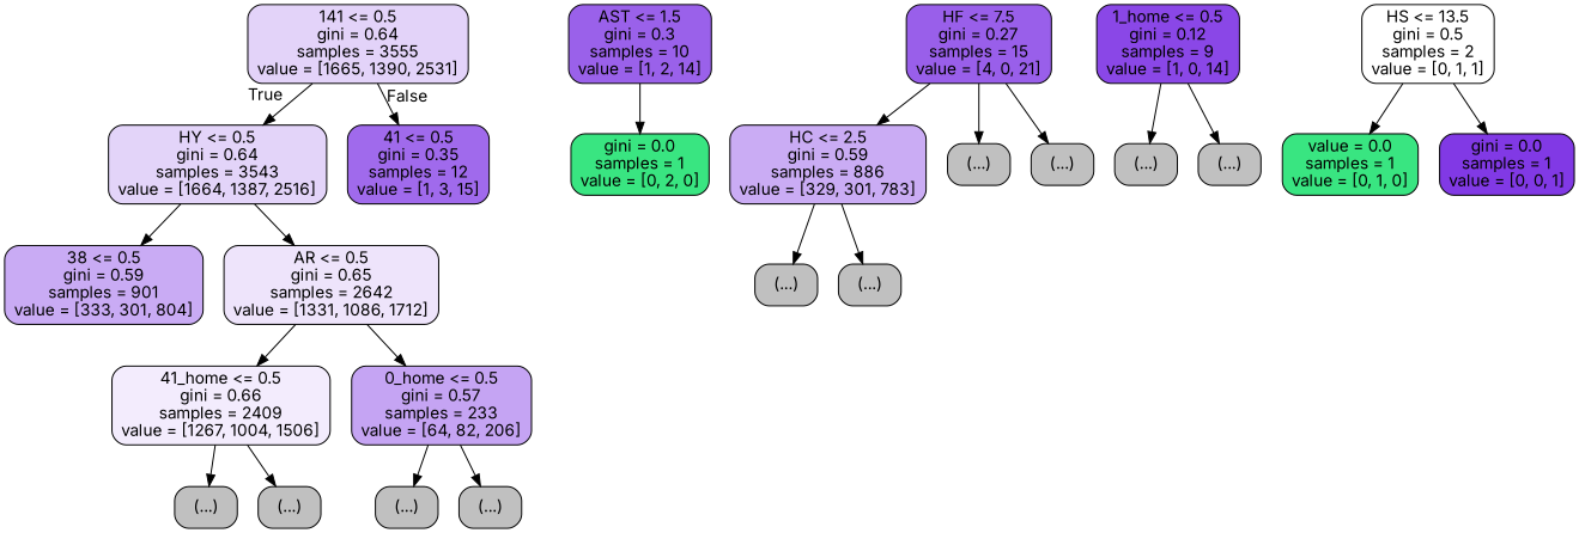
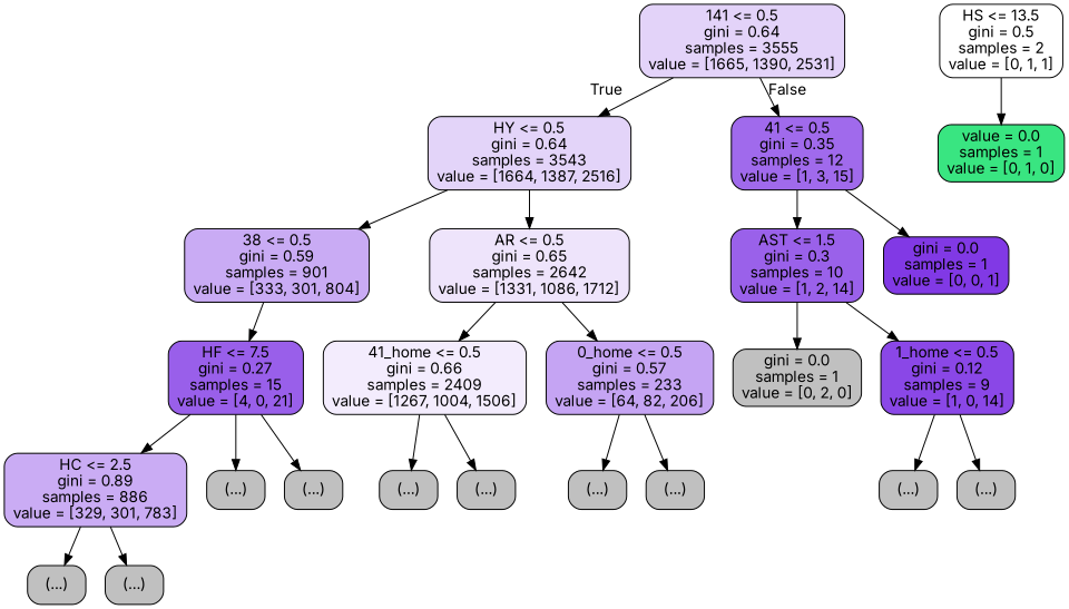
  digraph {
    fontname=Inter
    node [color=black fillcolor="#C0C0C0" fontname=Inter shape=box style="filled, rounded"]
    edge [fontname=Inter]
    n1 [fillcolor="#e3d3f9" label="141 <= 0.5\ngini = 0.64\nsamples = 3555\nvalue = [1665, 1390, 2531]"]
    n2 [fillcolor="#e3d4f9" label="HY <= 0.5\ngini = 0.64\nsamples = 3543\nvalue = [1664, 1387, 2516]"]
    n3 [fillcolor="#a06aec" label="41 <= 0.5\ngini = 0.35\nsamples = 12\nvalue = [1, 3, 15]"]
    n4 [fillcolor="#c9abf4" label="38 <= 0.5\ngini = 0.59\nsamples = 901\nvalue = [333, 301, 804]"]
    n5 [fillcolor="#eee4fb" label="AR <= 0.5\ngini = 0.65\nsamples = 2642\nvalue = [1331, 1086, 1712]"]
    n6 [fillcolor="#9a61ea" label="AST <= 1.5\ngini = 0.3\nsamples = 10\nvalue = [1, 2, 14]"]
    n7 [fillcolor="#995fea" label="HF <= 7.5\ngini = 0.27\nsamples = 15\nvalue = [4, 0, 21]"]
    n8 [fillcolor="#f3ecfd" label="41_home <= 0.5\ngini = 0.66\nsamples = 2409\nvalue = [1267, 1004, 1506]"]
    n9 [fillcolor="#c5a4f3" label="0_home <= 0.5\ngini = 0.57\nsamples = 233\nvalue = [64, 82, 206]"]
-   n10 [fillcolor="#caacf4" label="HC <= 2.5\ngini = 0.59\nsamples = 886\nvalue = [329, 301, 783]"]
+   n10 [fillcolor="#caacf4" label="HC <= 2.5\ngini = 0.89\nsamples = 886\nvalue = [329, 301, 783]"]
    n11 [label="(...)"]
    n12 [label="(...)"]
    n13 [label="(...)"]
    n14 [label="(...)"]
    n15 [label="(...)"]
    n16 [label="(...)"]
    n17 [label="(...)"]
    n18 [label="(...)"]
-   n19 [fillcolor="#39e581" label="gini = 0.0\nsamples = 1\nvalue = [0, 2, 0]"]
+   n19 [label="gini = 0.0\nsamples = 1\nvalue = [0, 2, 0]"]
    n20 [fillcolor="#8a47e7" label="1_home <= 0.5\ngini = 0.12\nsamples = 9\nvalue = [1, 0, 14]"]
    n21 [fillcolor="#ffffff" label="HS <= 13.5\ngini = 0.5\nsamples = 2\nvalue = [0, 1, 1]"]
    n22 [fillcolor="#39e581" label="value = 0.0\nsamples = 1\nvalue = [0, 1, 0]"]
    n23 [fillcolor="#8139e5" label="gini = 0.0\nsamples = 1\nvalue = [0, 0, 1]"]
    n24 [label="(...)"]
    n25 [label="(...)"]
    n1 -> n2 [headlabel=True labelangle=45 labeldistance=2.5]
    n1 -> n3 [headlabel=False labelangle=-45 labeldistance=2.5]
    n2 -> n4
    n2 -> n5
+   n3 -> n6
+   n4 -> n7
    n5 -> n8
    n5 -> n9
    n6 -> n19
+   n6 -> n20
    n7 -> n10
    n7 -> n13
    n7 -> n14
    n8 -> n15
    n8 -> n16
    n9 -> n17
    n9 -> n18
    n10 -> n11
    n10 -> n12
    n20 -> n24
    n20 -> n25
    n21 -> n22
-   n21 -> n23
+   n3 -> n23
  }
